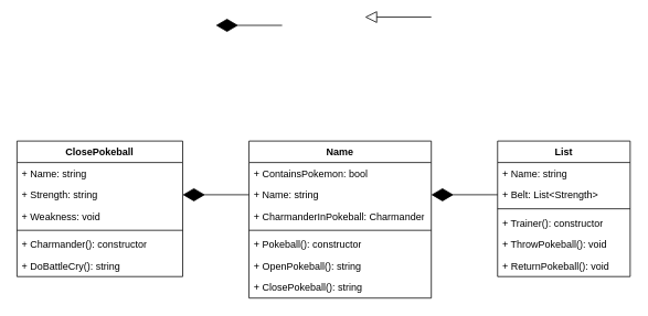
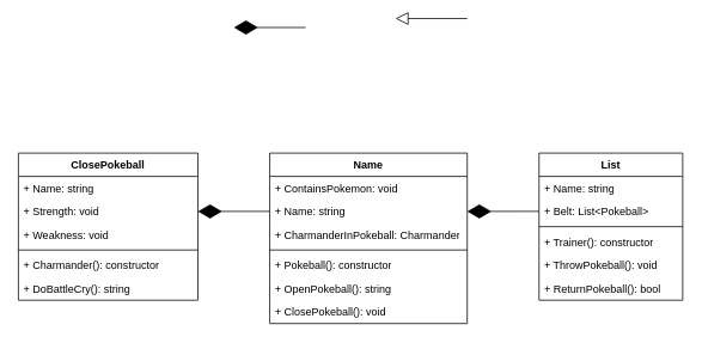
  <mxCell id="0" />
  <mxCell id="1" parent="0" />
  <mxCell id="2" value="" style="endArrow=diamondThin;endFill=1;endSize=24;html=1;rounded=0;exitX=0;exitY=0.5;exitDx=0;exitDy=0;entryX=1;entryY=0.5;entryDx=0;entryDy=0;" parent="1" edge="1"><mxGeometry width="160" relative="1" as="geometry"><mxPoint x="340" y="30" as="sourcePoint" /><mxPoint x="260" y="30" as="targetPoint" /></mxGeometry></mxCell>
  <mxCell id="3" value="" style="endArrow=block;endFill=0;endSize=12;html=1;rounded=0;exitX=0;exitY=0.5;exitDx=0;exitDy=0;entryX=1;entryY=0.5;entryDx=0;entryDy=0;" parent="1" edge="1"><mxGeometry width="160" relative="1" as="geometry"><mxPoint x="520" y="20" as="sourcePoint" /><mxPoint x="440" y="20.02" as="targetPoint" /></mxGeometry></mxCell>
  <mxCell id="4" value="List" style="swimlane;fontStyle=1;align=center;verticalAlign=top;childLayout=stackLayout;horizontal=1;startSize=26;horizontalStack=0;resizeParent=1;resizeParentMax=0;resizeLast=0;collapsible=1;marginBottom=0;whiteSpace=wrap;html=1;" parent="1" vertex="1"><mxGeometry x="600" y="169.98" width="160" height="164" as="geometry" /></mxCell>
  <mxCell id="5" value="+ Name: string" style="text;strokeColor=none;fillColor=none;align=left;verticalAlign=top;spacingLeft=4;spacingRight=4;overflow=hidden;rotatable=0;points=[[0,0.5],[1,0.5]];portConstraint=eastwest;whiteSpace=wrap;html=1;" parent="4" vertex="1"><mxGeometry y="26" width="160" height="26" as="geometry" /></mxCell>
- <mxCell id="6" value="+ Belt: List&amp;lt;Strength&amp;gt;" style="text;strokeColor=none;fillColor=none;align=left;verticalAlign=top;spacingLeft=4;spacingRight=4;overflow=hidden;rotatable=0;points=[[0,0.5],[1,0.5]];portConstraint=eastwest;whiteSpace=wrap;html=1;" parent="4" vertex="1"><mxGeometry y="52" width="160" height="26" as="geometry" /></mxCell>
+ <mxCell id="6" value="+ Belt: List&amp;lt;Pokeball&amp;gt;" style="text;strokeColor=none;fillColor=none;align=left;verticalAlign=top;spacingLeft=4;spacingRight=4;overflow=hidden;rotatable=0;points=[[0,0.5],[1,0.5]];portConstraint=eastwest;whiteSpace=wrap;html=1;" parent="4" vertex="1"><mxGeometry y="52" width="160" height="26" as="geometry" /></mxCell>
  <mxCell id="7" value="" style="line;strokeWidth=1;fillColor=none;align=left;verticalAlign=middle;spacingTop=-1;spacingLeft=3;spacingRight=3;rotatable=0;labelPosition=right;points=[];portConstraint=eastwest;strokeColor=inherit;" parent="4" vertex="1"><mxGeometry y="78" width="160" height="8" as="geometry" /></mxCell>
  <mxCell id="8" value="+ Trainer(): constructor" style="text;strokeColor=none;fillColor=none;align=left;verticalAlign=top;spacingLeft=4;spacingRight=4;overflow=hidden;rotatable=0;points=[[0,0.5],[1,0.5]];portConstraint=eastwest;whiteSpace=wrap;html=1;" parent="4" vertex="1"><mxGeometry y="86" width="160" height="26" as="geometry" /></mxCell>
  <mxCell id="9" value="+ ThrowPokeball(): void" style="text;strokeColor=none;fillColor=none;align=left;verticalAlign=top;spacingLeft=4;spacingRight=4;overflow=hidden;rotatable=0;points=[[0,0.5],[1,0.5]];portConstraint=eastwest;whiteSpace=wrap;html=1;" parent="4" vertex="1"><mxGeometry y="112" width="160" height="26" as="geometry" /></mxCell>
- <mxCell id="10" value="+ ReturnPokeball(): void" style="text;strokeColor=none;fillColor=none;align=left;verticalAlign=top;spacingLeft=4;spacingRight=4;overflow=hidden;rotatable=0;points=[[0,0.5],[1,0.5]];portConstraint=eastwest;whiteSpace=wrap;html=1;" vertex="1" parent="4"><mxGeometry y="138" width="160" height="26" as="geometry" /></mxCell>
+ <mxCell id="10" value="+ ReturnPokeball(): bool" style="text;strokeColor=none;fillColor=none;align=left;verticalAlign=top;spacingLeft=4;spacingRight=4;overflow=hidden;rotatable=0;points=[[0,0.5],[1,0.5]];portConstraint=eastwest;whiteSpace=wrap;html=1;" vertex="1" parent="4"><mxGeometry y="138" width="160" height="26" as="geometry" /></mxCell>
  <mxCell id="11" value="Name" style="swimlane;fontStyle=1;align=center;verticalAlign=top;childLayout=stackLayout;horizontal=1;startSize=26;horizontalStack=0;resizeParent=1;resizeParentMax=0;resizeLast=0;collapsible=1;marginBottom=0;whiteSpace=wrap;html=1;" parent="1" vertex="1"><mxGeometry x="300" y="170" width="220" height="190" as="geometry" /></mxCell>
- <mxCell id="12" value="+ ContainsPokemon: bool" style="text;strokeColor=none;fillColor=none;align=left;verticalAlign=top;spacingLeft=4;spacingRight=4;overflow=hidden;rotatable=0;points=[[0,0.5],[1,0.5]];portConstraint=eastwest;whiteSpace=wrap;html=1;" parent="11" vertex="1"><mxGeometry y="26" width="220" height="26" as="geometry" /></mxCell>
+ <mxCell id="12" value="+ ContainsPokemon: void" style="text;strokeColor=none;fillColor=none;align=left;verticalAlign=top;spacingLeft=4;spacingRight=4;overflow=hidden;rotatable=0;points=[[0,0.5],[1,0.5]];portConstraint=eastwest;whiteSpace=wrap;html=1;" parent="11" vertex="1"><mxGeometry y="26" width="220" height="26" as="geometry" /></mxCell>
  <mxCell id="13" value="+ Name: string" style="text;strokeColor=none;fillColor=none;align=left;verticalAlign=top;spacingLeft=4;spacingRight=4;overflow=hidden;rotatable=0;points=[[0,0.5],[1,0.5]];portConstraint=eastwest;whiteSpace=wrap;html=1;" parent="11" vertex="1"><mxGeometry y="52" width="220" height="26" as="geometry" /></mxCell>
  <mxCell id="14" value="+ CharmanderInPokeball: Charmander" style="text;strokeColor=none;fillColor=none;align=left;verticalAlign=top;spacingLeft=4;spacingRight=4;overflow=hidden;rotatable=0;points=[[0,0.5],[1,0.5]];portConstraint=eastwest;whiteSpace=wrap;html=1;" parent="11" vertex="1"><mxGeometry y="78" width="220" height="26" as="geometry" /></mxCell>
  <mxCell id="15" value="" style="line;strokeWidth=1;fillColor=none;align=left;verticalAlign=middle;spacingTop=-1;spacingLeft=3;spacingRight=3;rotatable=0;labelPosition=right;points=[];portConstraint=eastwest;strokeColor=inherit;" parent="11" vertex="1"><mxGeometry y="104" width="220" height="8" as="geometry" /></mxCell>
  <mxCell id="16" value="+ Pokeball(): constructor" style="text;strokeColor=none;fillColor=none;align=left;verticalAlign=top;spacingLeft=4;spacingRight=4;overflow=hidden;rotatable=0;points=[[0,0.5],[1,0.5]];portConstraint=eastwest;whiteSpace=wrap;html=1;" parent="11" vertex="1"><mxGeometry y="112" width="220" height="26" as="geometry" /></mxCell>
  <mxCell id="17" value="+ OpenPokeball(): string" style="text;strokeColor=none;fillColor=none;align=left;verticalAlign=top;spacingLeft=4;spacingRight=4;overflow=hidden;rotatable=0;points=[[0,0.5],[1,0.5]];portConstraint=eastwest;whiteSpace=wrap;html=1;" parent="11" vertex="1"><mxGeometry y="138" width="220" height="26" as="geometry" /></mxCell>
- <mxCell id="18" value="+ ClosePokeball(): string" style="text;strokeColor=none;fillColor=none;align=left;verticalAlign=top;spacingLeft=4;spacingRight=4;overflow=hidden;rotatable=0;points=[[0,0.5],[1,0.5]];portConstraint=eastwest;whiteSpace=wrap;html=1;" vertex="1" parent="11"><mxGeometry y="164" width="220" height="26" as="geometry" /></mxCell>
+ <mxCell id="18" value="+ ClosePokeball(): void" style="text;strokeColor=none;fillColor=none;align=left;verticalAlign=top;spacingLeft=4;spacingRight=4;overflow=hidden;rotatable=0;points=[[0,0.5],[1,0.5]];portConstraint=eastwest;whiteSpace=wrap;html=1;" vertex="1" parent="11"><mxGeometry y="164" width="220" height="26" as="geometry" /></mxCell>
  <mxCell id="19" value="ClosePokeball" style="swimlane;fontStyle=1;align=center;verticalAlign=top;childLayout=stackLayout;horizontal=1;startSize=26;horizontalStack=0;resizeParent=1;resizeParentMax=0;resizeLast=0;collapsible=1;marginBottom=0;whiteSpace=wrap;html=1;" parent="1" vertex="1"><mxGeometry x="20" y="170" width="200" height="164" as="geometry" /></mxCell>
  <mxCell id="20" value="+ Name: string" style="text;strokeColor=none;fillColor=none;align=left;verticalAlign=top;spacingLeft=4;spacingRight=4;overflow=hidden;rotatable=0;points=[[0,0.5],[1,0.5]];portConstraint=eastwest;whiteSpace=wrap;html=1;" parent="19" vertex="1"><mxGeometry y="26" width="200" height="26" as="geometry" /></mxCell>
- <mxCell id="21" value="+ Strength: string" style="text;strokeColor=none;fillColor=none;align=left;verticalAlign=top;spacingLeft=4;spacingRight=4;overflow=hidden;rotatable=0;points=[[0,0.5],[1,0.5]];portConstraint=eastwest;whiteSpace=wrap;html=1;" parent="19" vertex="1"><mxGeometry y="52" width="200" height="26" as="geometry" /></mxCell>
+ <mxCell id="21" value="+ Strength: void" style="text;strokeColor=none;fillColor=none;align=left;verticalAlign=top;spacingLeft=4;spacingRight=4;overflow=hidden;rotatable=0;points=[[0,0.5],[1,0.5]];portConstraint=eastwest;whiteSpace=wrap;html=1;" parent="19" vertex="1"><mxGeometry y="52" width="200" height="26" as="geometry" /></mxCell>
  <mxCell id="22" value="+ Weakness: void" style="text;strokeColor=none;fillColor=none;align=left;verticalAlign=top;spacingLeft=4;spacingRight=4;overflow=hidden;rotatable=0;points=[[0,0.5],[1,0.5]];portConstraint=eastwest;whiteSpace=wrap;html=1;" parent="19" vertex="1"><mxGeometry y="78" width="200" height="26" as="geometry" /></mxCell>
  <mxCell id="23" value="" style="line;strokeWidth=1;fillColor=none;align=left;verticalAlign=middle;spacingTop=-1;spacingLeft=3;spacingRight=3;rotatable=0;labelPosition=right;points=[];portConstraint=eastwest;strokeColor=inherit;" parent="19" vertex="1"><mxGeometry y="104" width="200" height="8" as="geometry" /></mxCell>
  <mxCell id="24" value="+ Charmander(): constructor" style="text;strokeColor=none;fillColor=none;align=left;verticalAlign=top;spacingLeft=4;spacingRight=4;overflow=hidden;rotatable=0;points=[[0,0.5],[1,0.5]];portConstraint=eastwest;whiteSpace=wrap;html=1;" parent="19" vertex="1"><mxGeometry y="112" width="200" height="26" as="geometry" /></mxCell>
  <mxCell id="25" value="+ DoBattleCry(): string" style="text;strokeColor=none;fillColor=none;align=left;verticalAlign=top;spacingLeft=4;spacingRight=4;overflow=hidden;rotatable=0;points=[[0,0.5],[1,0.5]];portConstraint=eastwest;whiteSpace=wrap;html=1;" parent="19" vertex="1"><mxGeometry y="138" width="200" height="26" as="geometry" /></mxCell>
  <mxCell id="26" value="" style="endArrow=diamondThin;endFill=1;endSize=24;html=1;rounded=0;exitX=0;exitY=0.5;exitDx=0;exitDy=0;entryX=1;entryY=0.5;entryDx=0;entryDy=0;" edge="1" parent="1" source="13" target="21"><mxGeometry width="160" relative="1" as="geometry"><mxPoint x="300" y="230" as="sourcePoint" /><mxPoint x="220" y="230" as="targetPoint" /></mxGeometry></mxCell>
  <mxCell id="27" value="" style="endArrow=diamondThin;endFill=1;endSize=24;html=1;rounded=0;exitX=0;exitY=0.5;exitDx=0;exitDy=0;entryX=1;entryY=0.5;entryDx=0;entryDy=0;" edge="1" parent="1" source="6" target="13"><mxGeometry width="160" relative="1" as="geometry"><mxPoint x="350" y="40" as="sourcePoint" /><mxPoint x="270" y="40" as="targetPoint" /></mxGeometry></mxCell>
